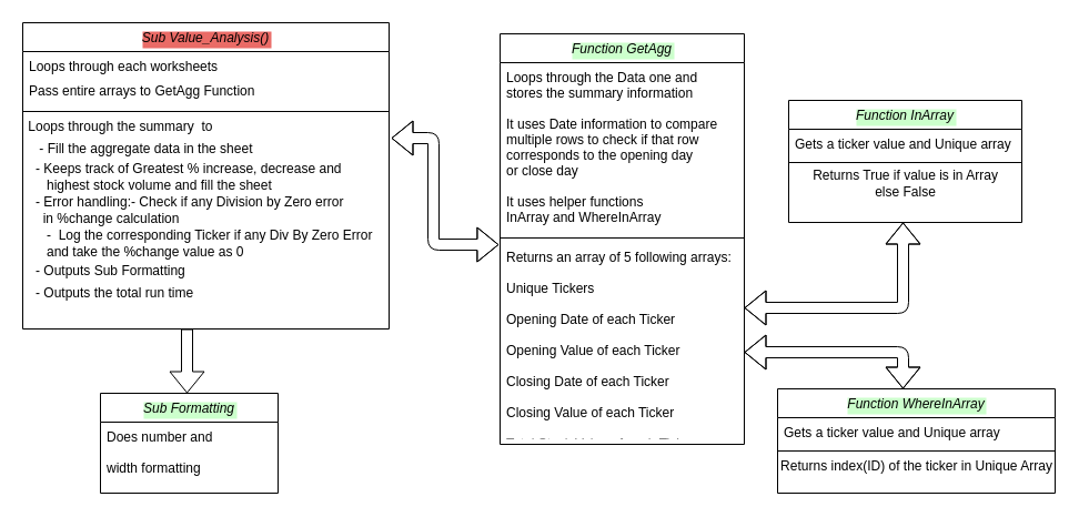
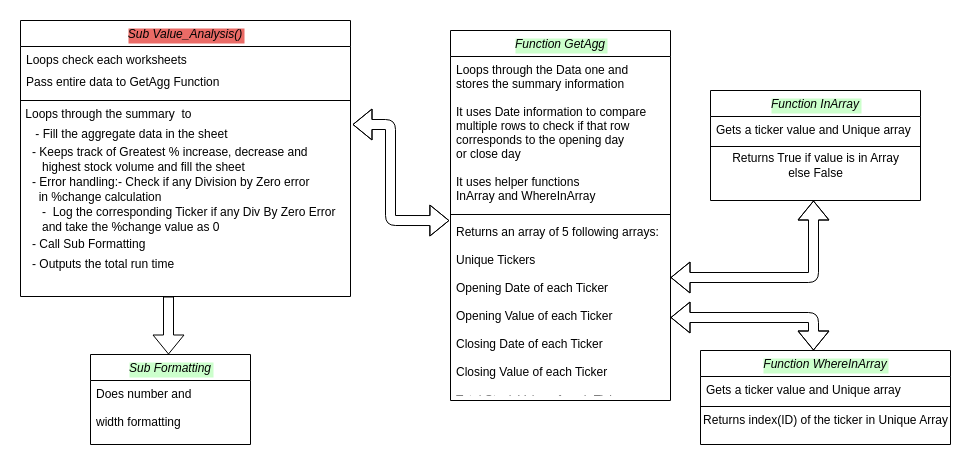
  <mxCell id="0" />
  <mxCell id="1" parent="0" />
  <mxCell id="2" value="Function GetAgg" style="swimlane;fontStyle=2;align=center;verticalAlign=top;childLayout=stackLayout;horizontal=1;startSize=26;horizontalStack=0;resizeParent=1;resizeLast=0;collapsible=1;marginBottom=0;rounded=0;shadow=0;strokeWidth=1;labelBackgroundColor=#CCFFCC;" parent="1" vertex="1"><mxGeometry x="450" y="30" width="220" height="370" as="geometry"><mxRectangle x="550" y="140" width="160" height="26" as="alternateBounds" /></mxGeometry></mxCell>
  <mxCell id="3" value="Loops through the Data one and &#10;stores the summary information&#10;&#10;It uses Date information to compare &#10;multiple rows to check if that row &#10;corresponds to the opening day &#10;or close day&#10;&#10;It uses helper functions &#10;InArray and WhereInArray&#10;" style="text;align=left;verticalAlign=top;spacingLeft=4;spacingRight=4;overflow=hidden;rotatable=0;points=[[0,0.5],[1,0.5]];portConstraint=eastwest;" parent="2" vertex="1"><mxGeometry y="26" width="220" height="154" as="geometry" /></mxCell>
  <mxCell id="4" value="" style="line;html=1;strokeWidth=1;align=left;verticalAlign=middle;spacingTop=-1;spacingLeft=3;spacingRight=3;rotatable=0;labelPosition=right;points=[];portConstraint=eastwest;" parent="2" vertex="1"><mxGeometry y="180" width="220" height="8" as="geometry" /></mxCell>
  <mxCell id="5" value="Returns an array of 5 following arrays:&#10;&#10;Unique Tickers&#10;&#10;Opening Date of each Ticker&#10;&#10;Opening Value of each Ticker&#10;&#10;Closing Date of each Ticker&#10;&#10;Closing Value of each Ticker&#10;&#10;Total Stock Value of each Ticker&#10;&#10;" style="text;align=left;verticalAlign=top;spacingLeft=4;spacingRight=4;overflow=hidden;rotatable=0;points=[[0,0.5],[1,0.5]];portConstraint=eastwest;" vertex="1" parent="2"><mxGeometry y="188" width="220" height="172" as="geometry" /></mxCell>
  <mxCell id="6" value="" style="shape=flexArrow;endArrow=classic;startArrow=classic;html=1;" edge="1" parent="1"><mxGeometry width="50" height="50" relative="1" as="geometry"><mxPoint x="670" y="277" as="sourcePoint" /><mxPoint x="813" y="200" as="targetPoint" /><Array as="points"><mxPoint x="813" y="277" /></Array></mxGeometry></mxCell>
  <mxCell id="7" value="Function InArray" style="swimlane;fontStyle=2;align=center;verticalAlign=top;childLayout=stackLayout;horizontal=1;startSize=26;horizontalStack=0;resizeParent=1;resizeLast=0;collapsible=1;marginBottom=0;rounded=0;shadow=0;strokeWidth=1;labelBackgroundColor=#CCFFCC;" vertex="1" parent="1"><mxGeometry x="710" y="90" width="210" height="110" as="geometry"><mxRectangle x="130" y="380" width="160" height="26" as="alternateBounds" /></mxGeometry></mxCell>
  <mxCell id="8" value="Gets a ticker value and Unique array" style="text;align=left;verticalAlign=top;spacingLeft=4;spacingRight=4;overflow=hidden;rotatable=0;points=[[0,0.5],[1,0.5]];portConstraint=eastwest;rounded=0;shadow=0;html=0;" vertex="1" parent="7"><mxGeometry y="26" width="210" height="26" as="geometry" /></mxCell>
  <mxCell id="9" value="" style="line;html=1;strokeWidth=1;align=left;verticalAlign=middle;spacingTop=-1;spacingLeft=3;spacingRight=3;rotatable=0;labelPosition=right;points=[];portConstraint=eastwest;" vertex="1" parent="7"><mxGeometry y="52" width="210" height="8" as="geometry" /></mxCell>
  <mxCell id="10" value="Returns True if value is in Array&lt;br&gt;else False" style="text;html=1;align=center;verticalAlign=middle;resizable=0;points=[];autosize=1;" vertex="1" parent="7"><mxGeometry y="60" width="210" height="30" as="geometry" /></mxCell>
  <mxCell id="11" value="Function WhereInArray" style="swimlane;fontStyle=2;align=center;verticalAlign=top;childLayout=stackLayout;horizontal=1;startSize=26;horizontalStack=0;resizeParent=1;resizeLast=0;collapsible=1;marginBottom=0;rounded=0;shadow=0;strokeWidth=1;labelBackgroundColor=#CCFFCC;" vertex="1" parent="1"><mxGeometry x="700" y="350" width="250" height="94" as="geometry"><mxRectangle x="130" y="380" width="160" height="26" as="alternateBounds" /></mxGeometry></mxCell>
  <mxCell id="12" value="Gets a ticker value and Unique array" style="text;align=left;verticalAlign=top;spacingLeft=4;spacingRight=4;overflow=hidden;rotatable=0;points=[[0,0.5],[1,0.5]];portConstraint=eastwest;rounded=0;shadow=0;html=0;" vertex="1" parent="11"><mxGeometry y="26" width="250" height="26" as="geometry" /></mxCell>
  <mxCell id="13" value="" style="line;html=1;strokeWidth=1;align=left;verticalAlign=middle;spacingTop=-1;spacingLeft=3;spacingRight=3;rotatable=0;labelPosition=right;points=[];portConstraint=eastwest;" vertex="1" parent="11"><mxGeometry y="52" width="250" height="8" as="geometry" /></mxCell>
  <mxCell id="14" value="Returns&amp;nbsp;index(ID) of the ticker in Unique Array" style="text;html=1;align=center;verticalAlign=middle;resizable=0;points=[];autosize=1;" vertex="1" parent="11"><mxGeometry y="60" width="250" height="20" as="geometry" /></mxCell>
  <mxCell id="15" value="" style="shape=flexArrow;endArrow=classic;startArrow=classic;html=1;" edge="1" parent="1"><mxGeometry width="50" height="50" relative="1" as="geometry"><mxPoint x="670" y="317" as="sourcePoint" /><mxPoint x="813" y="350" as="targetPoint" /><Array as="points"><mxPoint x="813" y="317" /></Array></mxGeometry></mxCell>
  <mxCell id="16" value="" style="shape=flexArrow;endArrow=classic;startArrow=classic;html=1;entryX=-0.005;entryY=0.012;entryDx=0;entryDy=0;entryPerimeter=0;" edge="1" parent="1" target="5"><mxGeometry width="50" height="50" relative="1" as="geometry"><mxPoint x="352" y="124" as="sourcePoint" /><mxPoint x="413" y="90" as="targetPoint" /><Array as="points"><mxPoint x="390" y="124" /><mxPoint x="390" y="220" /></Array></mxGeometry></mxCell>
  <mxCell id="17" value="Sub Value_Analysis()" style="swimlane;fontStyle=2;align=center;verticalAlign=top;childLayout=stackLayout;horizontal=1;startSize=26;horizontalStack=0;resizeParent=1;resizeLast=0;collapsible=1;marginBottom=0;rounded=0;shadow=0;strokeWidth=1;labelBackgroundColor=#EA6B66;" parent="1" vertex="1"><mxGeometry x="20" y="20" width="330" height="276" as="geometry"><mxRectangle x="230" y="140" width="160" height="26" as="alternateBounds" /></mxGeometry></mxCell>
- <mxCell id="18" value="Loops through each worksheets" style="text;align=left;verticalAlign=top;spacingLeft=4;spacingRight=4;overflow=hidden;rotatable=0;points=[[0,0.5],[1,0.5]];portConstraint=eastwest;" parent="17" vertex="1"><mxGeometry y="26" width="330" height="22" as="geometry" /></mxCell>
- <mxCell id="19" value="Pass entire arrays to GetAgg Function " style="text;align=left;verticalAlign=top;spacingLeft=4;spacingRight=4;overflow=hidden;rotatable=0;points=[[0,0.5],[1,0.5]];portConstraint=eastwest;rounded=0;shadow=0;html=0;" parent="17" vertex="1"><mxGeometry y="48" width="330" height="28" as="geometry" /></mxCell>
+ <mxCell id="18" value="Loops check each worksheets" style="text;align=left;verticalAlign=top;spacingLeft=4;spacingRight=4;overflow=hidden;rotatable=0;points=[[0,0.5],[1,0.5]];portConstraint=eastwest;" parent="17" vertex="1"><mxGeometry y="26" width="330" height="22" as="geometry" /></mxCell>
+ <mxCell id="19" value="Pass entire data to GetAgg Function " style="text;align=left;verticalAlign=top;spacingLeft=4;spacingRight=4;overflow=hidden;rotatable=0;points=[[0,0.5],[1,0.5]];portConstraint=eastwest;rounded=0;shadow=0;html=0;" parent="17" vertex="1"><mxGeometry y="48" width="330" height="28" as="geometry" /></mxCell>
  <mxCell id="20" value="" style="line;html=1;strokeWidth=1;align=left;verticalAlign=middle;spacingTop=-1;spacingLeft=3;spacingRight=3;rotatable=0;labelPosition=right;points=[];portConstraint=eastwest;" parent="17" vertex="1"><mxGeometry y="76" width="330" height="8" as="geometry" /></mxCell>
  <mxCell id="21" value="&amp;nbsp;Loops through the summary&amp;nbsp; to&amp;nbsp;" style="text;html=1;align=left;verticalAlign=middle;resizable=0;points=[];autosize=1;" vertex="1" parent="17"><mxGeometry y="84" width="330" height="20" as="geometry" /></mxCell>
  <mxCell id="22" value="&amp;nbsp; &amp;nbsp; - Fill the aggregate data in the sheet&amp;nbsp;" style="text;html=1;align=left;verticalAlign=middle;resizable=0;points=[];autosize=1;" vertex="1" parent="17"><mxGeometry y="104" width="330" height="20" as="geometry" /></mxCell>
  <mxCell id="23" value="&amp;nbsp; &amp;nbsp;- Keeps track of Greatest % increase, decrease and &lt;br&gt;&amp;nbsp; &amp;nbsp; &amp;nbsp; highest stock volume and fill the sheet" style="text;html=1;align=left;verticalAlign=middle;resizable=0;points=[];autosize=1;" vertex="1" parent="17"><mxGeometry y="124" width="330" height="30" as="geometry" /></mxCell>
  <mxCell id="24" value="&amp;nbsp; &amp;nbsp;- Error handling:- Check if any Division by Zero error&lt;br&gt;&amp;nbsp; &amp;nbsp; &amp;nbsp;in %change calculation" style="text;html=1;align=left;verticalAlign=middle;resizable=0;points=[];autosize=1;" vertex="1" parent="17"><mxGeometry y="154" width="330" height="30" as="geometry" /></mxCell>
  <mxCell id="25" value="&amp;nbsp; &amp;nbsp; &amp;nbsp; -&amp;nbsp; Log the corresponding Ticker if any Div By Zero Error &lt;br&gt;&amp;nbsp; &amp;nbsp; &amp;nbsp; and take the %change value as 0" style="text;html=1;align=left;verticalAlign=middle;resizable=0;points=[];autosize=1;" vertex="1" parent="17"><mxGeometry y="184" width="330" height="30" as="geometry" /></mxCell>
- <mxCell id="26" value="&amp;nbsp; &amp;nbsp;- Outputs Sub Formatting" style="text;html=1;align=left;verticalAlign=middle;resizable=0;points=[];autosize=1;" vertex="1" parent="17"><mxGeometry y="214" width="330" height="20" as="geometry" /></mxCell>
+ <mxCell id="26" value="&amp;nbsp; &amp;nbsp;- Call Sub Formatting" style="text;html=1;align=left;verticalAlign=middle;resizable=0;points=[];autosize=1;" vertex="1" parent="17"><mxGeometry y="214" width="330" height="20" as="geometry" /></mxCell>
  <mxCell id="27" value="&lt;div&gt;&lt;span&gt;&amp;nbsp; &amp;nbsp;- Outputs the total run time&lt;/span&gt;&lt;/div&gt;" style="text;html=1;align=left;verticalAlign=middle;resizable=0;points=[];autosize=1;" vertex="1" parent="17"><mxGeometry y="234" width="330" height="20" as="geometry" /></mxCell>
  <mxCell id="28" value="" style="shape=flexArrow;endArrow=classic;html=1;" edge="1" parent="17"><mxGeometry width="50" height="50" relative="1" as="geometry"><mxPoint x="148" y="276" as="sourcePoint" /><mxPoint x="148" y="334" as="targetPoint" /></mxGeometry></mxCell>
  <mxCell id="29" value="Sub Formatting" style="swimlane;fontStyle=2;align=center;verticalAlign=top;childLayout=stackLayout;horizontal=1;startSize=26;horizontalStack=0;resizeParent=1;resizeLast=0;collapsible=1;marginBottom=0;rounded=0;shadow=0;strokeWidth=1;labelBackgroundColor=#CCFFCC;" parent="1" vertex="1"><mxGeometry x="90" y="354" width="160" height="90" as="geometry"><mxRectangle x="130" y="380" width="160" height="26" as="alternateBounds" /></mxGeometry></mxCell>
  <mxCell id="30" value="Does number and &#10;&#10;width formatting" style="text;align=left;verticalAlign=top;spacingLeft=4;spacingRight=4;overflow=hidden;rotatable=0;points=[[0,0.5],[1,0.5]];portConstraint=eastwest;" parent="29" vertex="1"><mxGeometry y="26" width="160" height="56" as="geometry" /></mxCell>
